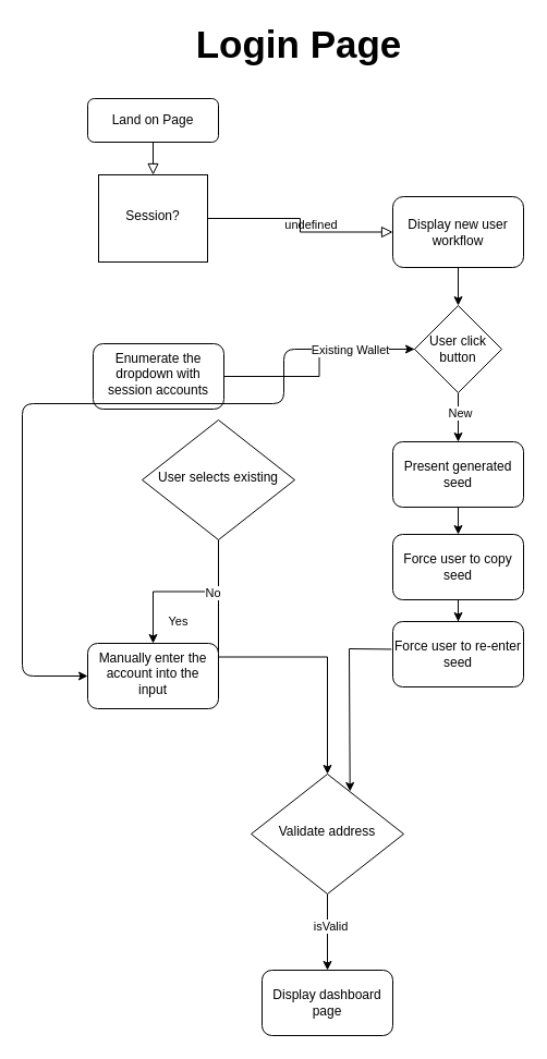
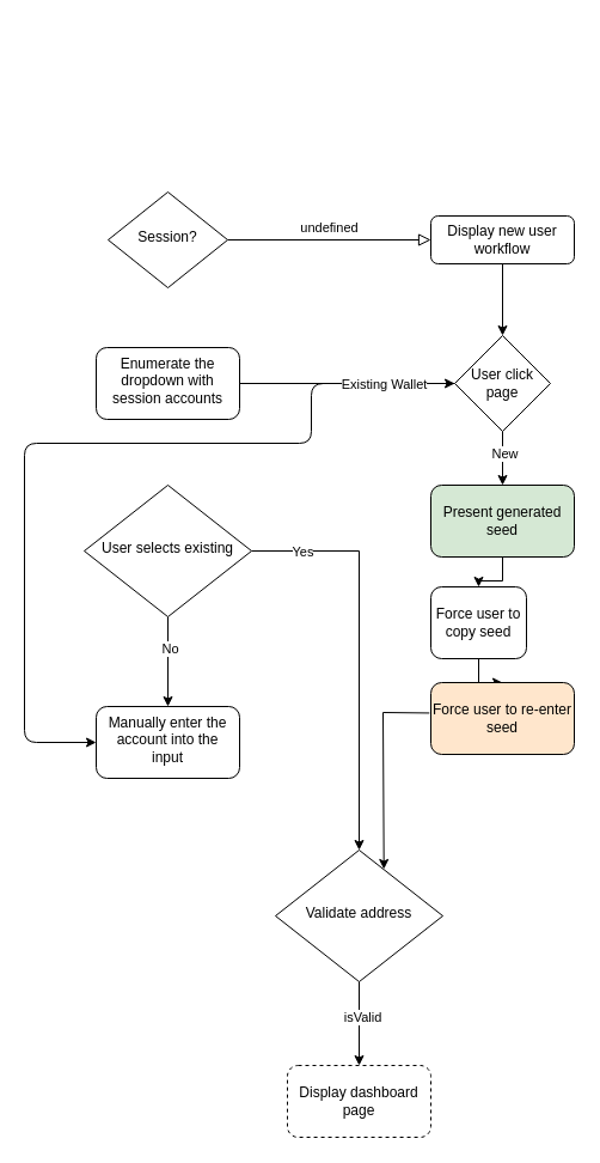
  <mxCell id="0" />
  <mxCell id="1" parent="0" />
- <mxCell id="2" value="" style="rounded=0;html=1;jettySize=auto;orthogonalLoop=1;fontSize=11;endArrow=block;endFill=0;endSize=8;strokeWidth=1;shadow=0;labelBackgroundColor=none;edgeStyle=orthogonalEdgeStyle;" parent="1" source="3" target="5" edge="1"><mxGeometry relative="1" as="geometry" /></mxCell>
- <mxCell id="3" value="Land on Page" style="rounded=1;whiteSpace=wrap;html=1;fontSize=12;glass=0;strokeWidth=1;shadow=0;" parent="1" vertex="1"><mxGeometry x="80" y="90" width="120" height="40" as="geometry" /></mxCell>
  <mxCell id="4" value="undefined" style="edgeStyle=orthogonalEdgeStyle;rounded=0;html=1;jettySize=auto;orthogonalLoop=1;fontSize=11;endArrow=block;endFill=0;endSize=8;strokeWidth=1;shadow=0;labelBackgroundColor=none;" parent="1" source="5" target="7" edge="1"><mxGeometry y="10" relative="1" as="geometry"><mxPoint as="offset" /></mxGeometry></mxCell>
- <mxCell id="5" value="Session?" style="whiteSpace=wrap;html=1;shadow=0;fontFamily=Helvetica;fontSize=12;align=center;strokeWidth=1;spacing=6;spacingTop=-4;rounded=0;" parent="1" vertex="1"><mxGeometry x="90" y="160" width="100" height="80" as="geometry" /></mxCell>
+ <mxCell id="5" value="Session?" style="rhombus;whiteSpace=wrap;html=1;shadow=0;fontFamily=Helvetica;fontSize=12;align=center;strokeWidth=1;spacing=6;spacingTop=-4;" parent="1" vertex="1"><mxGeometry x="90" y="160" width="100" height="80" as="geometry" /></mxCell>
  <mxCell id="6" value="" style="edgeStyle=none;html=1;" parent="1" source="7" target="27" edge="1"><mxGeometry relative="1" as="geometry" /></mxCell>
- <mxCell id="7" value="Display new user workflow" style="rounded=1;whiteSpace=wrap;html=1;fontSize=12;glass=0;strokeWidth=1;shadow=0;" parent="1" vertex="1"><mxGeometry x="360" y="180" width="120" height="65" as="geometry" /></mxCell>
+ <mxCell id="7" value="Display new user workflow" style="rounded=1;whiteSpace=wrap;html=1;fontSize=12;glass=0;strokeWidth=1;shadow=0;" parent="1" vertex="1"><mxGeometry x="360" y="180" width="120" height="40" as="geometry" /></mxCell>
  <mxCell id="8" value="" style="edgeStyle=orthogonalEdgeStyle;rounded=0;orthogonalLoop=1;jettySize=auto;html=1;" parent="1" source="9" target="11" edge="1"><mxGeometry relative="1" as="geometry" /></mxCell>
- <mxCell id="9" value="Present generated seed" style="whiteSpace=wrap;html=1;rounded=1;glass=0;strokeWidth=1;shadow=0;" parent="1" vertex="1"><mxGeometry x="360" y="405" width="120" height="60" as="geometry" /></mxCell>
+ <mxCell id="9" value="Present generated seed" style="whiteSpace=wrap;html=1;rounded=1;glass=0;strokeWidth=1;shadow=0;fillColor=#d5e8d4;" parent="1" vertex="1"><mxGeometry x="360" y="405" width="120" height="60" as="geometry" /></mxCell>
  <mxCell id="10" value="" style="edgeStyle=orthogonalEdgeStyle;rounded=0;orthogonalLoop=1;jettySize=auto;html=1;" parent="1" source="11" target="12" edge="1"><mxGeometry relative="1" as="geometry" /></mxCell>
- <mxCell id="11" value="Force user to copy seed" style="whiteSpace=wrap;html=1;rounded=1;glass=0;strokeWidth=1;shadow=0;" parent="1" vertex="1"><mxGeometry x="360" y="490" width="120" height="60" as="geometry" /></mxCell>
- <mxCell id="12" value="Force user to re-enter seed" style="whiteSpace=wrap;html=1;rounded=1;glass=0;strokeWidth=1;shadow=0;" parent="1" vertex="1"><mxGeometry x="360" y="570" width="120" height="60" as="geometry" /></mxCell>
- <mxCell id="13" value="Display dashboard page" style="whiteSpace=wrap;html=1;rounded=1;glass=0;strokeWidth=1;shadow=0;" parent="1" vertex="1"><mxGeometry x="240" y="890" width="120" height="60" as="geometry" /></mxCell>
+ <mxCell id="11" value="Force user to copy seed" style="whiteSpace=wrap;html=1;rounded=1;glass=0;strokeWidth=1;shadow=0;" parent="1" vertex="1"><mxGeometry x="360" y="490" width="80" height="60" as="geometry" /></mxCell>
+ <mxCell id="12" value="Force user to re-enter seed" style="whiteSpace=wrap;html=1;rounded=1;glass=0;strokeWidth=1;shadow=0;fillColor=#ffe6cc;" parent="1" vertex="1"><mxGeometry x="360" y="570" width="120" height="60" as="geometry" /></mxCell>
+ <mxCell id="13" value="Display dashboard page" style="whiteSpace=wrap;html=1;rounded=1;glass=0;strokeWidth=1;shadow=0;dashed=1;" parent="1" vertex="1"><mxGeometry x="240" y="890" width="120" height="60" as="geometry" /></mxCell>
  <mxCell id="14" value="" style="edgeStyle=orthogonalEdgeStyle;rounded=0;orthogonalLoop=1;jettySize=auto;html=1;" parent="1" source="15" target="27" edge="1"><mxGeometry relative="1" as="geometry" /></mxCell>
- <mxCell id="15" value="Enumerate the dropdown with session accounts" style="rounded=1;whiteSpace=wrap;html=1;shadow=0;strokeWidth=1;spacing=6;spacingTop=-4;" parent="1" vertex="1"><mxGeometry x="85" y="315" width="120" height="60" as="geometry" /></mxCell>
+ <mxCell id="15" value="Enumerate the dropdown with session accounts" style="rounded=1;whiteSpace=wrap;html=1;shadow=0;strokeWidth=1;spacing=6;spacingTop=-4;" parent="1" vertex="1"><mxGeometry x="80" y="290" width="120" height="60" as="geometry" /></mxCell>
  <mxCell id="16" value="" style="edgeStyle=orthogonalEdgeStyle;rounded=0;orthogonalLoop=1;jettySize=auto;html=1;entryX=0.5;entryY=0;entryDx=0;entryDy=0;" parent="1" source="20" edge="1" target="30"><mxGeometry relative="1" as="geometry"><mxPoint x="300" y="690" as="targetPoint" /></mxGeometry></mxCell>
  <mxCell id="17" value="Yes" style="edgeLabel;html=1;align=center;verticalAlign=middle;resizable=0;points=[];" parent="16" vertex="1" connectable="0"><mxGeometry x="-0.527" relative="1" as="geometry"><mxPoint x="-38" as="offset" /></mxGeometry></mxCell>
  <mxCell id="18" value="" style="edgeStyle=orthogonalEdgeStyle;rounded=0;orthogonalLoop=1;jettySize=auto;html=1;" parent="1" source="20" target="21" edge="1"><mxGeometry relative="1" as="geometry" /></mxCell>
  <mxCell id="19" value="No" style="edgeLabel;html=1;align=center;verticalAlign=middle;resizable=0;points=[];" vertex="1" connectable="0" parent="18"><mxGeometry x="-0.316" y="1" relative="1" as="geometry"><mxPoint as="offset" /></mxGeometry></mxCell>
- <mxCell id="20" value="&lt;div&gt;User selects existing&lt;br&gt;&lt;/div&gt;" style="rhombus;whiteSpace=wrap;html=1;rounded=0;shadow=0;strokeWidth=1;spacing=6;spacingTop=-4;" parent="1" vertex="1"><mxGeometry x="130" y="385" width="140" height="110" as="geometry" /></mxCell>
+ <mxCell id="20" value="&lt;div&gt;User selects existing&lt;br&gt;&lt;/div&gt;" style="rhombus;whiteSpace=wrap;html=1;rounded=0;shadow=0;strokeWidth=1;spacing=6;spacingTop=-4;" parent="1" vertex="1"><mxGeometry x="70" y="405" width="140" height="110" as="geometry" /></mxCell>
  <mxCell id="21" value="Manually enter the account into the input" style="rounded=1;whiteSpace=wrap;html=1;shadow=0;strokeWidth=1;spacing=6;spacingTop=-4;" parent="1" vertex="1"><mxGeometry x="80" y="590" width="120" height="60" as="geometry" /></mxCell>
- <mxCell id="22" value="Login Page" style="text;html=1;strokeColor=none;fillColor=none;align=center;verticalAlign=middle;whiteSpace=wrap;rounded=0;fontSize=35;fontStyle=1" parent="1" vertex="1"><mxGeometry x="156" y="20" width="236" height="40" as="geometry" /></mxCell>
  <mxCell id="23" style="edgeStyle=none;html=1;exitX=0;exitY=0.5;exitDx=0;exitDy=0;entryX=0;entryY=0.5;entryDx=0;entryDy=0;" parent="1" source="27" target="21" edge="1"><mxGeometry relative="1" as="geometry"><mxPoint x="20" y="620" as="targetPoint" /><Array as="points"><mxPoint x="260" y="320" /><mxPoint x="260" y="370" /><mxPoint x="20" y="370" /><mxPoint x="20" y="620" /></Array></mxGeometry></mxCell>
  <mxCell id="24" value="Existing Wallet" style="edgeLabel;html=1;align=center;verticalAlign=middle;resizable=0;points=[];" parent="23" vertex="1" connectable="0"><mxGeometry x="-0.894" y="1" relative="1" as="geometry"><mxPoint x="-22" y="-1" as="offset" /></mxGeometry></mxCell>
  <mxCell id="25" style="edgeStyle=none;html=1;exitX=0.5;exitY=1;exitDx=0;exitDy=0;entryX=0.5;entryY=0;entryDx=0;entryDy=0;" parent="1" source="27" target="9" edge="1"><mxGeometry relative="1" as="geometry" /></mxCell>
  <mxCell id="26" value="New" style="edgeLabel;html=1;align=center;verticalAlign=middle;resizable=0;points=[];" parent="25" vertex="1" connectable="0"><mxGeometry x="-0.2" y="1" relative="1" as="geometry"><mxPoint as="offset" /></mxGeometry></mxCell>
- <mxCell id="27" value="User click button" style="rhombus;whiteSpace=wrap;html=1;rounded=0;glass=0;strokeWidth=1;shadow=0;" parent="1" vertex="1"><mxGeometry x="380" y="280" width="80" height="80" as="geometry" /></mxCell>
+ <mxCell id="27" value="User click page" style="rhombus;whiteSpace=wrap;html=1;rounded=0;glass=0;strokeWidth=1;shadow=0;" parent="1" vertex="1"><mxGeometry x="380" y="280" width="80" height="80" as="geometry" /></mxCell>
  <mxCell id="28" value="" style="edgeStyle=none;rounded=0;html=1;" edge="1" parent="1" source="30" target="13"><mxGeometry relative="1" as="geometry" /></mxCell>
  <mxCell id="29" value="isValid" style="edgeLabel;html=1;align=center;verticalAlign=middle;resizable=0;points=[];" vertex="1" connectable="0" parent="28"><mxGeometry x="-0.181" y="2" relative="1" as="geometry"><mxPoint as="offset" /></mxGeometry></mxCell>
  <mxCell id="30" value="&lt;div&gt;Validate address&lt;br&gt;&lt;/div&gt;" style="rhombus;whiteSpace=wrap;html=1;rounded=0;shadow=0;strokeWidth=1;spacing=6;spacingTop=-4;" vertex="1" parent="1"><mxGeometry x="230" y="710" width="140" height="110" as="geometry" /></mxCell>
  <mxCell id="31" value="" style="endArrow=classic;html=1;exitX=-0.01;exitY=0.424;exitDx=0;exitDy=0;exitPerimeter=0;entryX=0.648;entryY=0.145;entryDx=0;entryDy=0;entryPerimeter=0;rounded=0;" edge="1" parent="1" source="12" target="30"><mxGeometry width="50" height="50" relative="1" as="geometry"><mxPoint x="270" y="680" as="sourcePoint" /><mxPoint x="320" y="690" as="targetPoint" /><Array as="points"><mxPoint x="320" y="595" /></Array></mxGeometry></mxCell>
